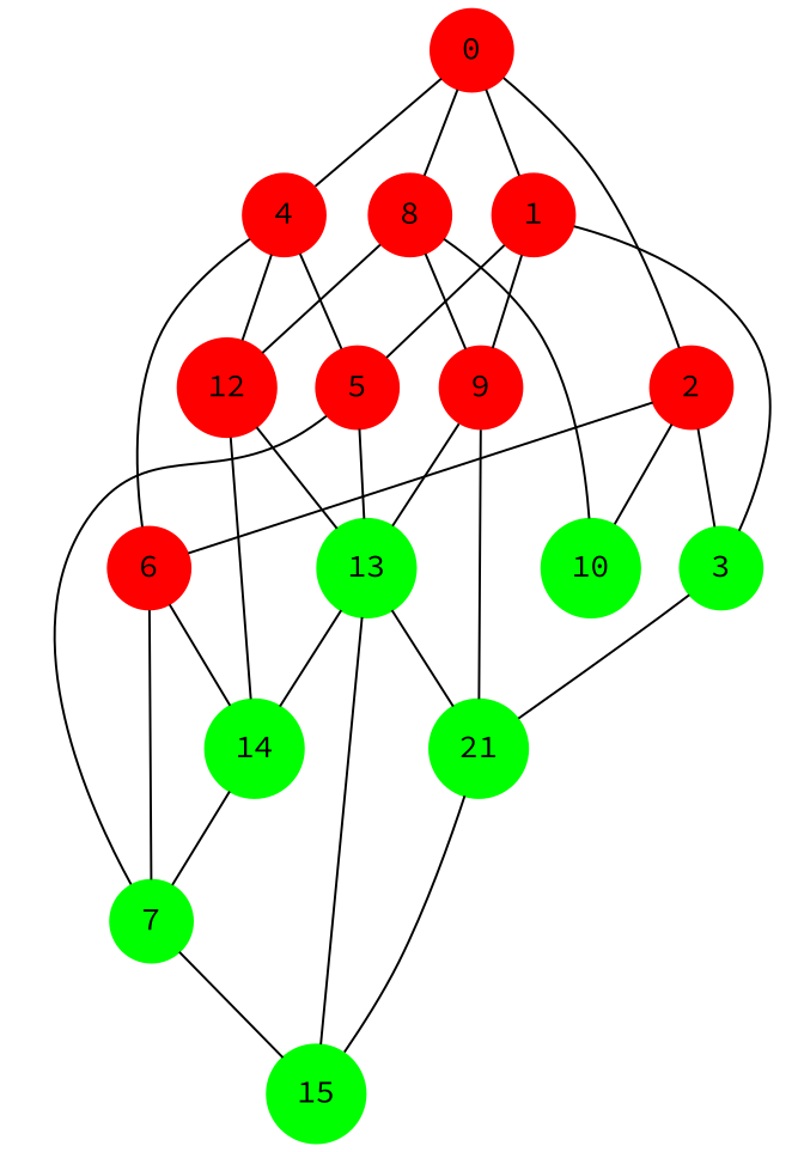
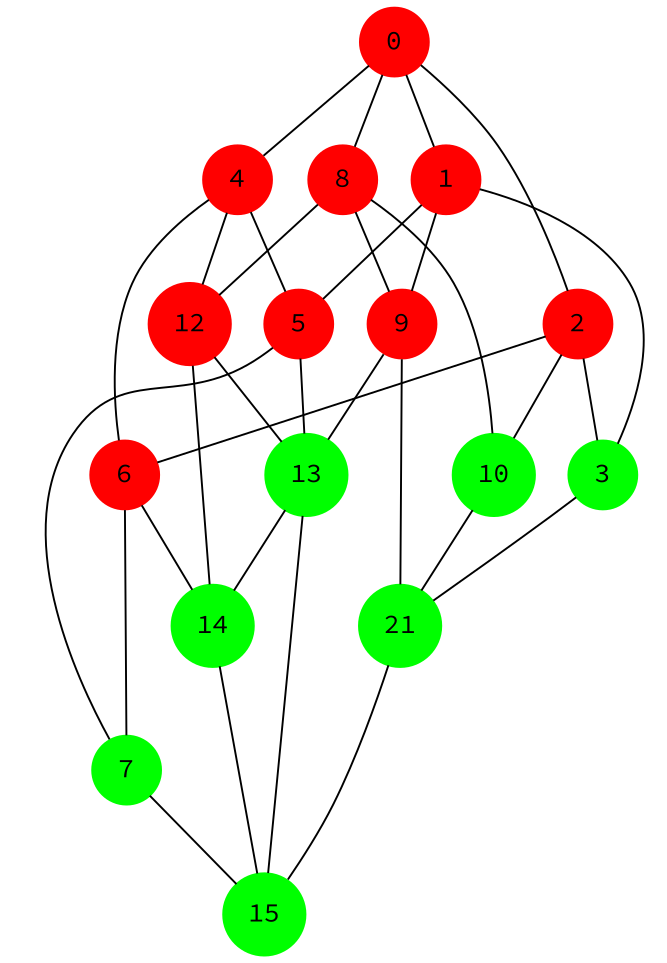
  digraph {
    fontname="Source Code Pro"
    rankdir=BT
    node [color="#FF0000" fontname="Source Code Pro" shape=circle style=filled]
    edge [dir=none fontname="Source Code Pro"]
    1
    0
    2
    3 [color="#00FF00"]
    4
    5
    6
    7 [color="#00FF00"]
    8
    9
    10 [color="#00FF00"]
    n12 [color="#00FF00" label=21]
    12
    13 [color="#00FF00"]
    14 [color="#00FF00"]
    15 [color="#00FF00"]
    1 -> 0
    2 -> 0
    3 -> 1
    3 -> 2
    4 -> 0
    5 -> 1
    5 -> 4
    6 -> 2
    6 -> 4
    7 -> 5
    7 -> 6
    8 -> 0
    9 -> 1
    9 -> 8
    10 -> 2
    10 -> 8
    n12 -> 3
    n12 -> 9
-   n12 -> 13
+   n12 -> 10
    12 -> 4
    12 -> 8
    13 -> 5
    13 -> 9
    13 -> 12
    14 -> 6
    14 -> 12
    14 -> 13
    15 -> 7
    15 -> n12
    15 -> 13
-   7 -> 14
+   15 -> 14
  }
